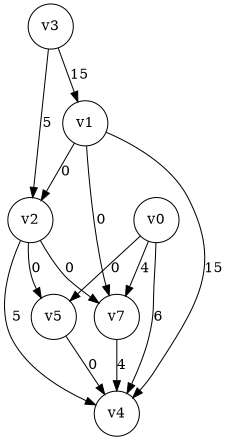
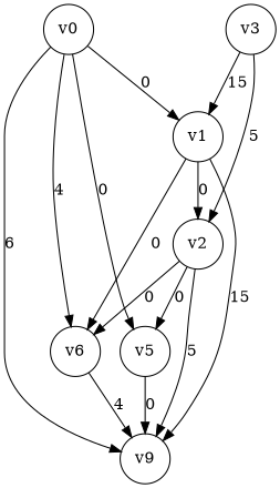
  digraph {
    node [shape=circle]
    n1 [label=v0]
    n2 [label=v1]
-   n3 [label=v4]
+   n3 [label=v9]
    n4 [label=v5]
-   n5 [label=v7]
+   n5 [label=v6]
    n6 [label=v2]
    n7 [label=v3]
+   n1 -> n2 [label=0]
    n1 -> n3 [label=6]
    n1 -> n4 [label=0]
    n1 -> n5 [label=4]
    n2 -> n3 [label=15]
    n2 -> n5 [label=0]
    n2 -> n6 [label=0]
    n4 -> n3 [label=0]
    n5 -> n3 [label=4]
    n6 -> n3 [label=5]
    n6 -> n4 [label=0]
    n6 -> n5 [label=0]
    n7 -> n2 [label=15]
    n7 -> n6 [label=5]
  }
